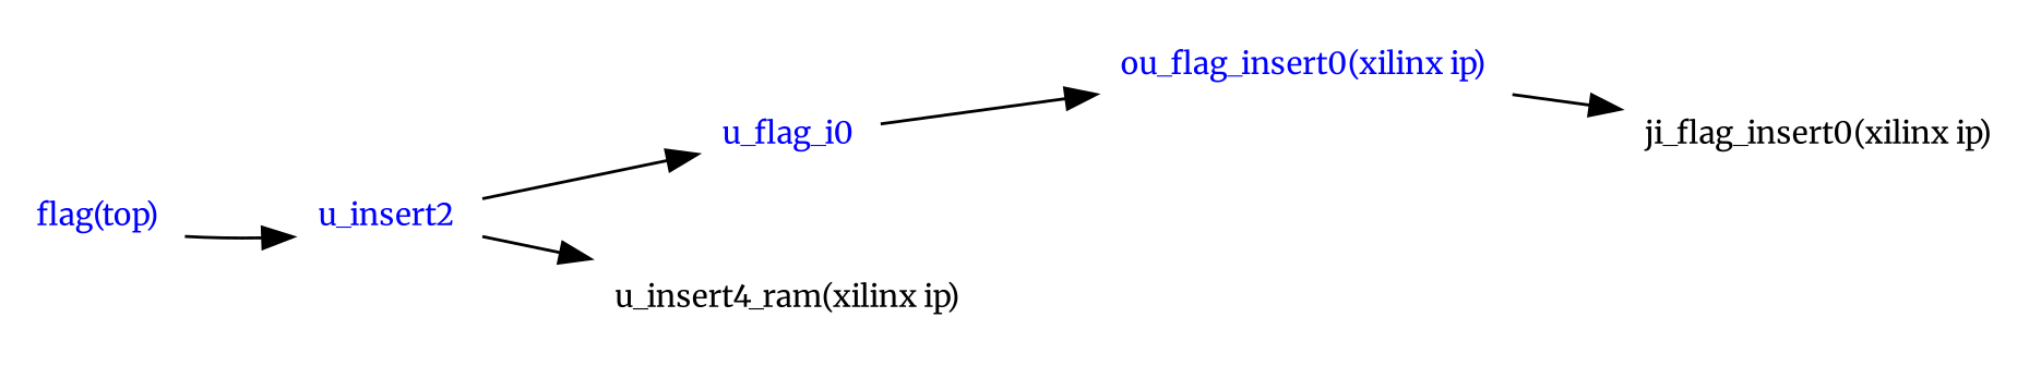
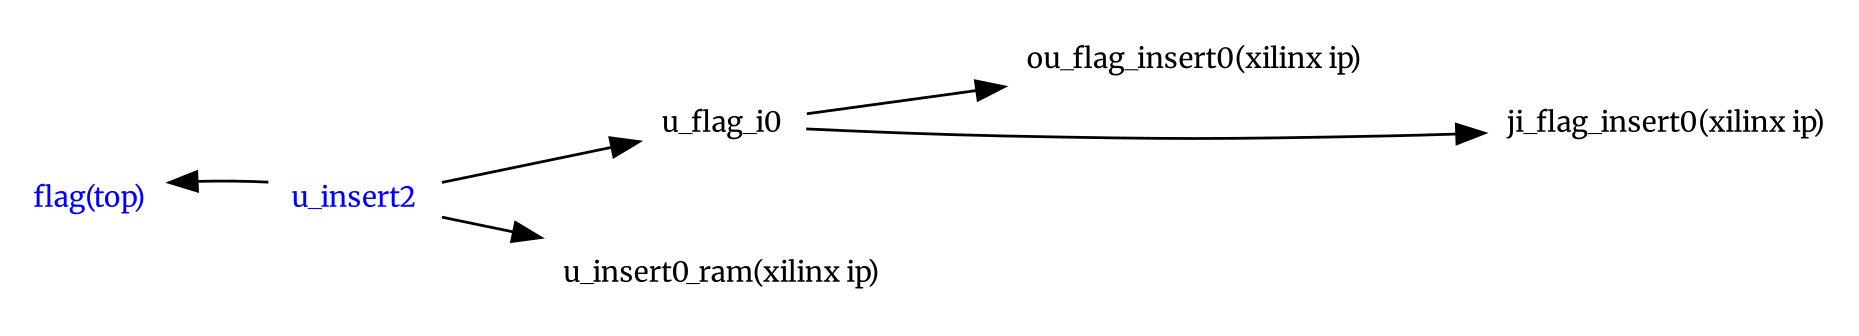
  digraph {
    fontname=Merriweather
    fontsize=10
    rankdir=LR
    node [fontname=Merriweather fontsize=10 shape=plaintext]
    edge [fontname=Merriweather fontsize=10]
    n1 [fontcolor=blue label="flag(top)"]
    n2 [fontcolor=blue label=u_insert2]
-   n3 [fontcolor=blue label=u_flag_i0]
-   n4 [label="u_insert4_ram(xilinx ip)"]
-   n5 [label="ou_flag_insert0(xilinx ip)" fontcolor=blue]
+   n3 [fontcolor=black label=u_flag_i0]
+   n4 [label="u_insert0_ram(xilinx ip)"]
+   n5 [label="ou_flag_insert0(xilinx ip)"]
    n6 [label="ji_flag_insert0(xilinx ip)"]
-   n1 -> n2
+   n2 -> n1
    n2 -> n3
    n2 -> n4
    n3 -> n5
-   n5 -> n6
+   n3 -> n6
  }
